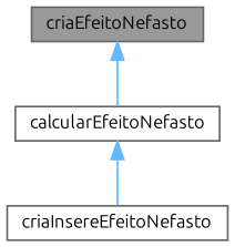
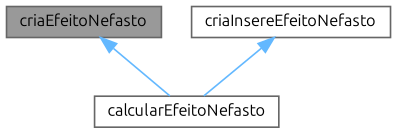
  digraph {
    fontname=Ubuntu
    rankdir=TB
    node [color=grey40 fillcolor=white fontname=Ubuntu fontsize=10 shape=box style=filled]
    edge [color=steelblue1 dir=back fontname=Ubuntu fontsize=10 labelfontname=Helvetica labelfontsize=10 style=solid]
    n1 [color=gray40 fillcolor=grey60 fontcolor=black height=0.2 label=criaEfeitoNefasto width=0.4]
    n2 [height=0.2 label=calcularEfeitoNefasto width=0.4]
    n3 [height=0.2 label=criaInsereEfeitoNefasto width=0.4]
    n1 -> n2
-   n2 -> n3
+   n3 -> n2
  }
